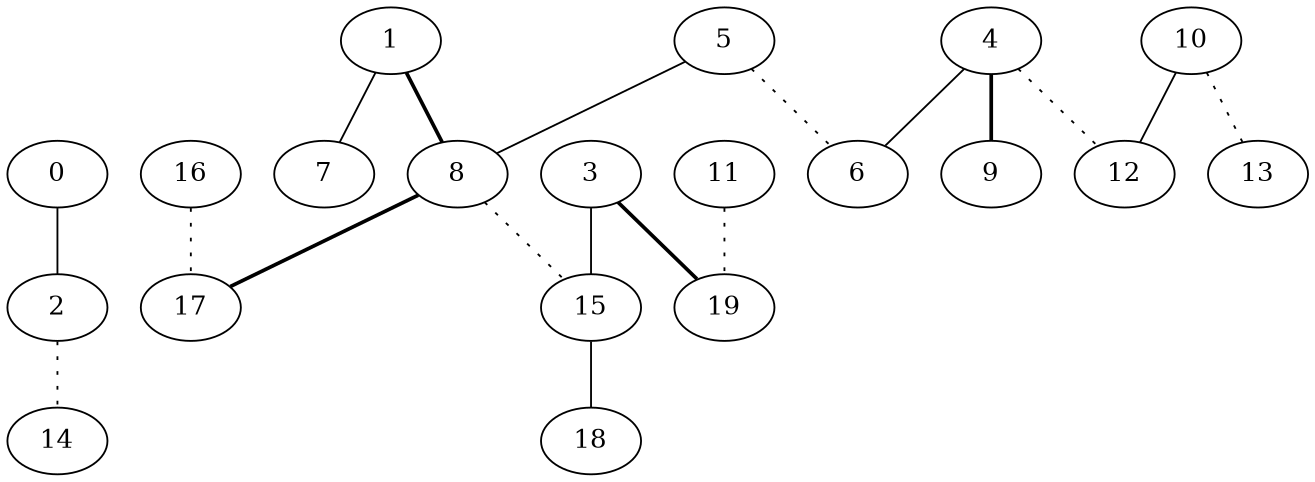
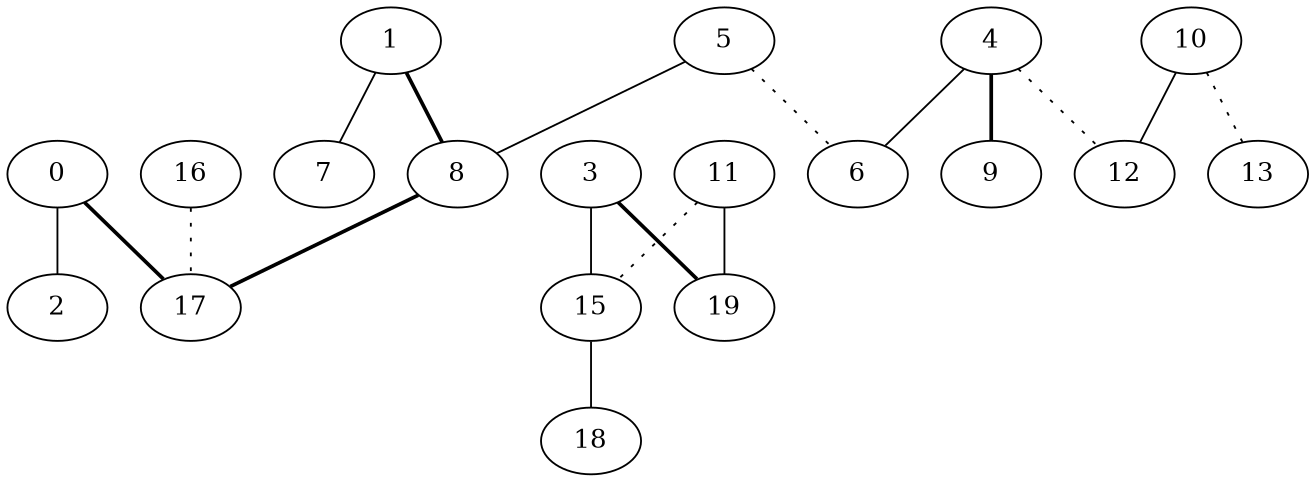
  graph {
    edge [style=solid]
    0
    2
    17
-   14
    1
    7
    8
    15
    3
    19
    18
    4
    6
    9
    12
    5
    10
    13
    11
    16
    0 -- 2
-   2 -- 14 [style=dotted]
+   0 -- 17 [style=bold]
    1 -- 7
    1 -- 8 [style=bold]
    8 -- 17 [style=bold]
-   8 -- 15 [style=dotted]
+   11 -- 15 [style=dotted]
    15 -- 18
    3 -- 15
    3 -- 19 [style=bold]
    4 -- 6
    4 -- 9 [style=bold]
    4 -- 12 [style=dotted]
    5 -- 8
    5 -- 6 [style=dotted]
    10 -- 12
    10 -- 13 [style=dotted]
-   11 -- 19 [style=dotted]
+   11 -- 19
    16 -- 17 [style=dotted]
  }
